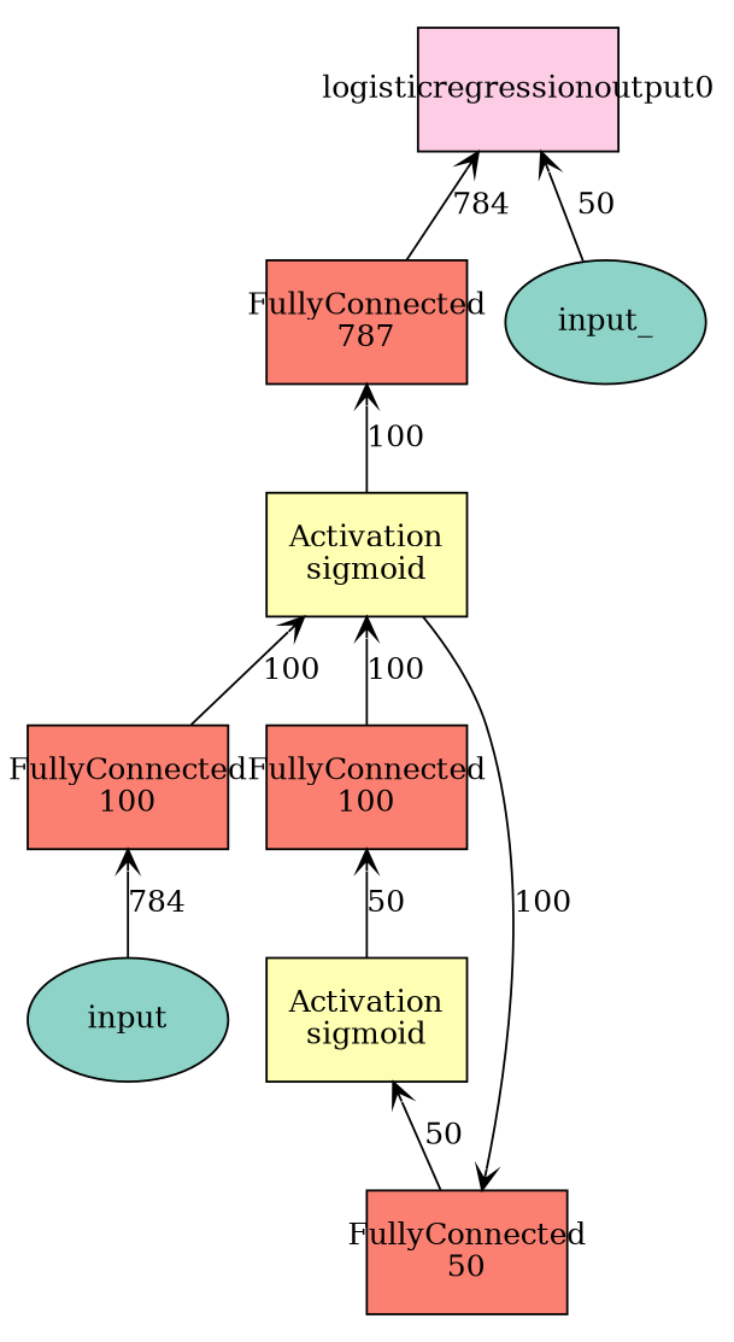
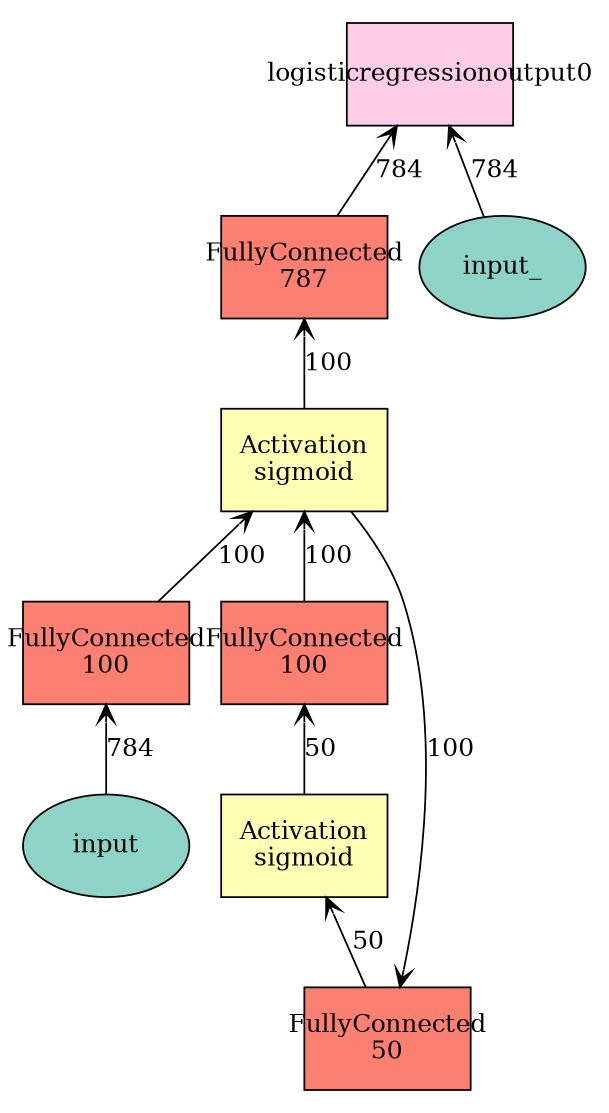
  digraph {
    node [fillcolor="#fb8072" fixedsize=true shape=box style=filled]
    edge [arrowtail=open dir=back]
    n1 [fillcolor="#8dd3c7" height=0.8034 label=input shape=oval width=1.3]
    n2 [height=0.8034 label="FullyConnected\n100" width=1.3]
    n3 [fillcolor="#ffffb3" height=0.8034 label="Activation\nsigmoid" width=1.3]
    n4 [height=0.8034 label="FullyConnected\n100" width=1.3]
    n5 [fillcolor="#ffffb3" height=0.8034 label="Activation\nsigmoid" width=1.3]
    n6 [height=0.8034 label="FullyConnected\n50" width=1.3]
    n7 [height=0.8034 label="FullyConnected\n787" width=1.3]
    n8 [fillcolor="#8dd3c7" height=0.8034 label=input_ shape=oval width=1.3]
    n9 [fillcolor="#fccde5" height=0.8034 label=logisticregressionoutput0 width=1.3]
    n2 -> n1 [label=784]
    n3 -> n2 [label=100]
    n3 -> n4 [label=100]
    n4 -> n5 [label=50]
    n5 -> n6 [label=50]
    n6 -> n3 [label=100]
    n7 -> n3 [label=100]
    n9 -> n7 [label=784]
-   n9 -> n8 [label=50]
+   n9 -> n8 [label=784]
  }
